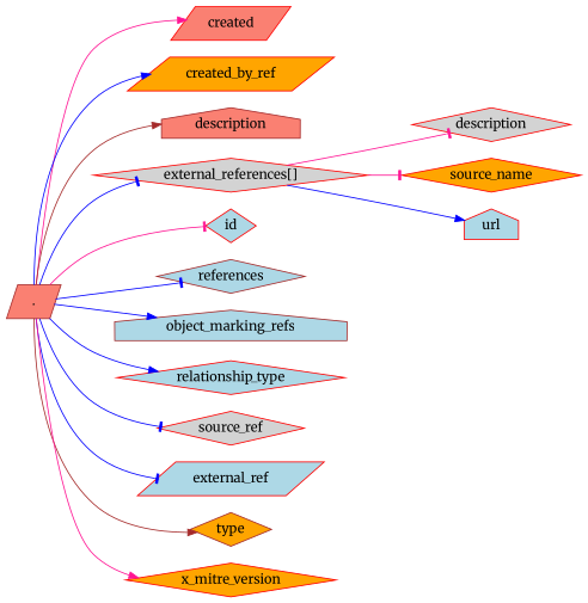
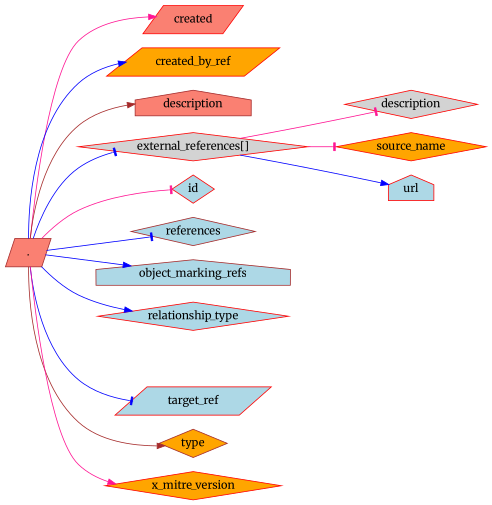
  digraph {
    fontname=Merriweather
    rankdir=LR
    node [color=red fillcolor=lightblue fontname=Merriweather shape=diamond style=filled]
    edge [arrowhead=normal color=blue dir=forward fontname=Merriweather]
    n1 [color=brown fillcolor=salmon label="." shape=parallelogram]
    n2 [fillcolor=salmon label=created shape=parallelogram]
    n3 [fillcolor=orange label=created_by_ref shape=parallelogram]
    n4 [color=brown fillcolor=salmon label=description shape=house]
    n5 [fillcolor=lightgrey label="external_references[]"]
    n6 [label=id]
    n7 [color=brown label=references]
    n8 [color=brown label=object_marking_refs shape=house]
    n9 [label=relationship_type]
-   n10 [fillcolor=lightgrey label=source_ref]
-   n11 [label=external_ref shape=parallelogram]
+   n11 [label=target_ref shape=parallelogram]
    n12 [color=brown fillcolor=orange label=type]
    n13 [fillcolor=orange label=x_mitre_version]
    n14 [fillcolor=lightgrey label=description]
    n15 [fillcolor=orange label=source_name]
    n16 [label=url shape=house]
    n1 -> n2 [color=deeppink]
    n1 -> n3
    n1 -> n4 [color=brown]
    n1 -> n5 [arrowhead=tee]
    n1 -> n6 [arrowhead=tee color=deeppink]
    n1 -> n7 [arrowhead=tee]
    n1 -> n8
    n1 -> n9
-   n1 -> n10 [arrowhead=tee]
    n1 -> n11 [arrowhead=tee]
    n1 -> n12 [color=brown]
    n1 -> n13 [color=deeppink]
    n5 -> n14 [arrowhead=tee color=deeppink]
    n5 -> n15 [arrowhead=tee color=deeppink]
    n5 -> n16
  }
